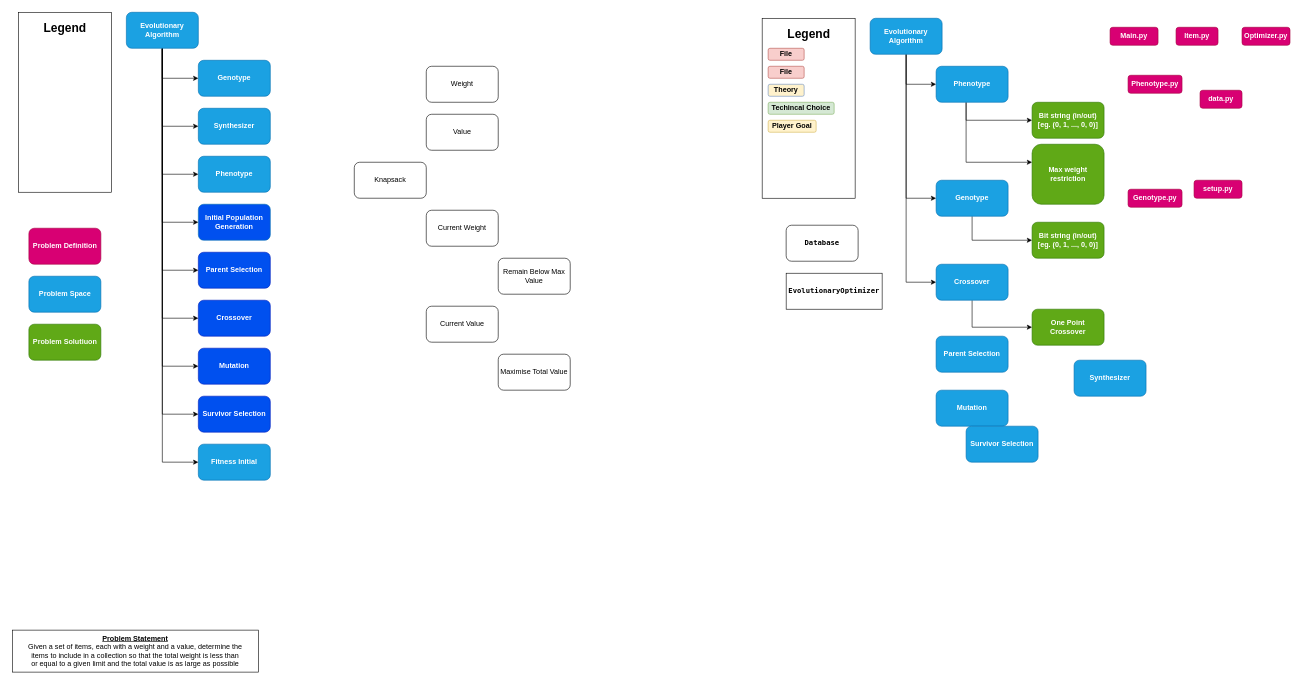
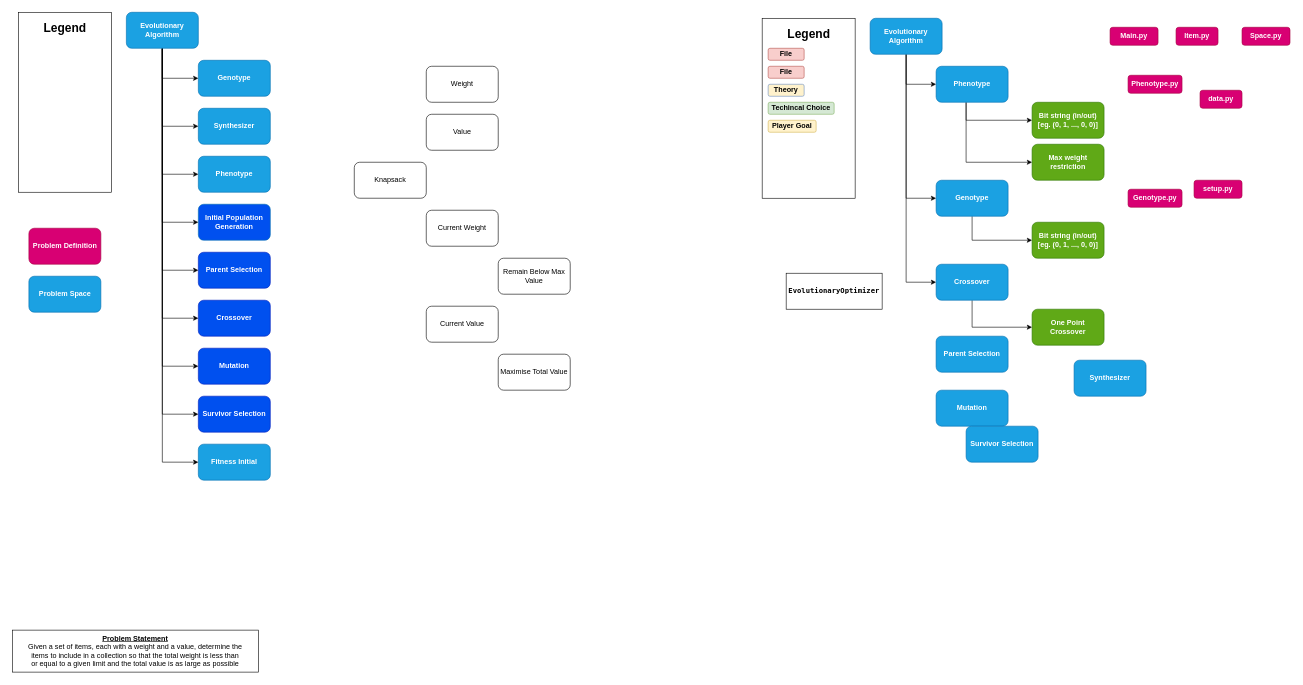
  <mxCell id="0" />
  <mxCell id="1" parent="0" />
  <mxCell id="2" value="" style="whiteSpace=wrap;html=1;fontFamily=Helvetica;fontSize=12;fontStyle=1" parent="1" vertex="1"><mxGeometry x="1270" y="30" width="155" height="300" as="geometry" /></mxCell>
  <mxCell id="3" style="edgeStyle=orthogonalEdgeStyle;rounded=0;orthogonalLoop=1;jettySize=auto;html=1;fontFamily=Helvetica;align=center;fontStyle=1;fontSize=12;" parent="1" source="6" target="9" edge="1"><mxGeometry relative="1" as="geometry"><Array as="points"><mxPoint x="1510" y="140" /></Array></mxGeometry></mxCell>
  <mxCell id="4" style="edgeStyle=orthogonalEdgeStyle;rounded=0;orthogonalLoop=1;jettySize=auto;html=1;fontFamily=Helvetica;align=center;fontStyle=1;fontSize=12;" parent="1" source="6" target="13" edge="1"><mxGeometry relative="1" as="geometry"><Array as="points"><mxPoint x="1510" y="330" /></Array></mxGeometry></mxCell>
  <mxCell id="5" style="edgeStyle=orthogonalEdgeStyle;rounded=0;orthogonalLoop=1;jettySize=auto;html=1;fontFamily=Helvetica;align=center;fontStyle=1;fontSize=12;" parent="1" source="6" target="16" edge="1"><mxGeometry relative="1" as="geometry"><Array as="points"><mxPoint x="1510" y="470" /></Array></mxGeometry></mxCell>
  <mxCell id="6" value="Evolutionary Algorithm" style="rounded=1;whiteSpace=wrap;html=1;fontFamily=Helvetica;align=center;fontStyle=1;fontSize=12;fillColor=#1ba1e2;strokeColor=#006EAF;fontColor=#ffffff;" parent="1" vertex="1"><mxGeometry x="1450" y="30" width="120" height="60" as="geometry" /></mxCell>
  <mxCell id="7" style="edgeStyle=orthogonalEdgeStyle;rounded=0;orthogonalLoop=1;jettySize=auto;html=1;fontFamily=Helvetica;align=center;fontStyle=1;fontSize=12;" parent="1" source="9" target="10" edge="1"><mxGeometry relative="1" as="geometry"><Array as="points"><mxPoint x="1610" y="200" /></Array></mxGeometry></mxCell>
  <mxCell id="8" style="edgeStyle=orthogonalEdgeStyle;rounded=0;orthogonalLoop=1;jettySize=auto;html=1;fontFamily=Helvetica;align=center;fontStyle=1;fontSize=12;" parent="1" source="9" target="11" edge="1"><mxGeometry relative="1" as="geometry"><Array as="points"><mxPoint x="1610" y="270" /></Array></mxGeometry></mxCell>
  <mxCell id="9" value="Phenotype" style="rounded=1;whiteSpace=wrap;html=1;fontFamily=Helvetica;align=center;fontStyle=1;fontSize=12;fillColor=#1ba1e2;strokeColor=#006EAF;fontColor=#ffffff;" parent="1" vertex="1"><mxGeometry x="1560" y="110" width="120" height="60" as="geometry" /></mxCell>
  <mxCell id="10" value="&lt;div style=&quot;font-size: 12px;&quot;&gt;Bit string (in/out)&lt;br style=&quot;font-size: 12px;&quot;&gt;&lt;/div&gt;&lt;div style=&quot;font-size: 12px;&quot;&gt;[eg. (0, 1, ..., 0, 0)]&lt;br style=&quot;font-size: 12px;&quot;&gt;&lt;/div&gt;" style="rounded=1;whiteSpace=wrap;html=1;fontFamily=Helvetica;align=center;fontStyle=1;fontSize=12;fillColor=#60a917;strokeColor=#2D7600;fontColor=#ffffff;" parent="1" vertex="1"><mxGeometry x="1720" y="170" width="120" height="60" as="geometry" /></mxCell>
- <mxCell id="11" value="Max weight restriction" style="rounded=1;whiteSpace=wrap;html=1;fontFamily=Helvetica;align=center;fontStyle=1;fontSize=12;fillColor=#60a917;strokeColor=#2D7600;fontColor=#ffffff;" parent="1" vertex="1"><mxGeometry x="1720" y="240" width="120" height="100" as="geometry" /></mxCell>
+ <mxCell id="11" value="Max weight restriction" style="rounded=1;whiteSpace=wrap;html=1;fontFamily=Helvetica;align=center;fontStyle=1;fontSize=12;fillColor=#60a917;strokeColor=#2D7600;fontColor=#ffffff;" parent="1" vertex="1"><mxGeometry x="1720" y="240" width="120" height="60" as="geometry" /></mxCell>
  <mxCell id="12" style="edgeStyle=orthogonalEdgeStyle;rounded=0;orthogonalLoop=1;jettySize=auto;html=1;fontFamily=Helvetica;align=center;fontStyle=1;fontSize=12;" parent="1" source="13" target="14" edge="1"><mxGeometry relative="1" as="geometry"><Array as="points"><mxPoint x="1620" y="400" /></Array></mxGeometry></mxCell>
  <mxCell id="13" value="Genotype" style="rounded=1;whiteSpace=wrap;html=1;fontFamily=Helvetica;align=center;fontStyle=1;fontSize=12;fillColor=#1ba1e2;strokeColor=#006EAF;fontColor=#ffffff;" parent="1" vertex="1"><mxGeometry x="1560" y="300" width="120" height="60" as="geometry" /></mxCell>
  <mxCell id="14" value="&lt;div style=&quot;font-size: 12px;&quot;&gt;Bit string (in/out)&lt;br style=&quot;font-size: 12px;&quot;&gt;&lt;/div&gt;&lt;div style=&quot;font-size: 12px;&quot;&gt;[eg. (0, 1, ..., 0, 0)]&lt;br style=&quot;font-size: 12px;&quot;&gt;&lt;/div&gt;" style="rounded=1;whiteSpace=wrap;html=1;fontFamily=Helvetica;align=center;fontStyle=1;fontSize=12;fillColor=#60a917;strokeColor=#2D7600;fontColor=#ffffff;" parent="1" vertex="1"><mxGeometry x="1720" y="370" width="120" height="60" as="geometry" /></mxCell>
  <mxCell id="15" style="edgeStyle=orthogonalEdgeStyle;rounded=0;orthogonalLoop=1;jettySize=auto;html=1;entryX=0;entryY=0.5;entryDx=0;entryDy=0;fontFamily=Helvetica;align=center;fontStyle=1;fontSize=12;" parent="1" source="16" target="17" edge="1"><mxGeometry relative="1" as="geometry"><Array as="points"><mxPoint x="1620" y="545" /></Array></mxGeometry></mxCell>
  <mxCell id="16" value="Crossover" style="rounded=1;whiteSpace=wrap;html=1;fontFamily=Helvetica;align=center;fontStyle=1;fontSize=12;fillColor=#1ba1e2;strokeColor=#006EAF;fontColor=#ffffff;" parent="1" vertex="1"><mxGeometry x="1560" y="440" width="120" height="60" as="geometry" /></mxCell>
  <mxCell id="17" value="One Point Crossover" style="rounded=1;whiteSpace=wrap;html=1;fontFamily=Helvetica;align=center;fontStyle=1;fontSize=12;fillColor=#60a917;strokeColor=#2D7600;fontColor=#ffffff;" parent="1" vertex="1"><mxGeometry x="1720" y="515" width="120" height="60" as="geometry" /></mxCell>
- <mxCell id="18" value="&lt;code class=&quot;docutils literal notranslate&quot;&gt;&lt;span class=&quot;pre&quot;&gt;Database&lt;/span&gt;&lt;/code&gt;" style="rounded=1;whiteSpace=wrap;html=1;fontFamily=Helvetica;fontSize=12;fontStyle=1" parent="1" vertex="1"><mxGeometry x="1310" y="375" width="120" height="60" as="geometry" /></mxCell>
  <mxCell id="19" value="&lt;code class=&quot;docutils literal notranslate&quot;&gt;&lt;span class=&quot;pre&quot;&gt;EvolutionaryOptimizer&lt;/span&gt;&lt;/code&gt;" style="whiteSpace=wrap;html=1;fontFamily=Helvetica;fontSize=12;fontStyle=1;rounded=0;" parent="1" vertex="1"><mxGeometry x="1310" y="455" width="160" height="60" as="geometry" /></mxCell>
  <mxCell id="20" value="Item.py" style="rounded=1;whiteSpace=wrap;html=1;fontFamily=Helvetica;fontSize=12;fillColor=#d80073;strokeColor=#A50040;fontStyle=1;fontColor=#ffffff;" parent="1" vertex="1"><mxGeometry x="1960" y="45" width="70" height="30" as="geometry" /></mxCell>
  <mxCell id="21" value="Phenotype.py" style="rounded=1;whiteSpace=wrap;html=1;fontFamily=Helvetica;fontSize=12;fillColor=#d80073;strokeColor=#A50040;fontStyle=1;fontColor=#ffffff;" parent="1" vertex="1"><mxGeometry x="1880" y="125" width="90" height="30" as="geometry" /></mxCell>
  <mxCell id="22" value="&lt;div&gt;Genotype.py&lt;/div&gt;" style="rounded=1;whiteSpace=wrap;html=1;fontFamily=Helvetica;fontSize=12;fillColor=#d80073;strokeColor=#A50040;fontStyle=1;fontColor=#ffffff;" parent="1" vertex="1"><mxGeometry x="1880" y="315" width="90" height="30" as="geometry" /></mxCell>
  <mxCell id="23" value="Main.py" style="rounded=1;whiteSpace=wrap;html=1;fontFamily=Helvetica;fontSize=12;fillColor=#d80073;strokeColor=#A50040;fontStyle=1;fontColor=#ffffff;" parent="1" vertex="1"><mxGeometry x="1850" y="45" width="80" height="30" as="geometry" /></mxCell>
- <mxCell id="24" value="Optimizer.py" style="rounded=1;whiteSpace=wrap;html=1;fontFamily=Helvetica;fontSize=12;fillColor=#d80073;strokeColor=#A50040;fontStyle=1;fontColor=#ffffff;" parent="1" vertex="1"><mxGeometry x="2070" y="45" width="80" height="30" as="geometry" /></mxCell>
+ <mxCell id="24" value="Space.py" style="rounded=1;whiteSpace=wrap;html=1;fontFamily=Helvetica;fontSize=12;fillColor=#d80073;strokeColor=#A50040;fontStyle=1;fontColor=#ffffff;" parent="1" vertex="1"><mxGeometry x="2070" y="45" width="80" height="30" as="geometry" /></mxCell>
  <mxCell id="25" value="File " style="rounded=1;whiteSpace=wrap;html=1;fontFamily=Helvetica;fontSize=12;fillColor=#f8cecc;strokeColor=#b85450;fontStyle=1" parent="1" vertex="1"><mxGeometry x="1280" y="80" width="60" height="20" as="geometry" /></mxCell>
  <mxCell id="26" value="&lt;span style=&quot;font-size: 20px;&quot;&gt;Legend&lt;/span&gt;" style="text;html=1;strokeColor=none;fillColor=none;align=center;verticalAlign=middle;whiteSpace=wrap;rounded=0;fontFamily=Helvetica;fontSize=20;fontStyle=1" parent="1" vertex="1"><mxGeometry x="1317.5" y="40" width="60" height="30" as="geometry" /></mxCell>
  <mxCell id="27" value="&lt;font style=&quot;font-size: 12px;&quot;&gt;Theory&lt;/font&gt;" style="rounded=1;whiteSpace=wrap;html=1;fontFamily=Helvetica;fontSize=11;fillColor=#fff2cc;strokeColor=#6c8ebf;fontStyle=1;" parent="1" vertex="1"><mxGeometry x="1280" y="140" width="60" height="20" as="geometry" /></mxCell>
  <mxCell id="28" value="Techincal Choice" style="rounded=1;whiteSpace=wrap;html=1;fontFamily=Helvetica;fontSize=12;fillColor=#d5e8d4;strokeColor=#82b366;fontStyle=1" parent="1" vertex="1"><mxGeometry x="1280" y="170" width="110" height="20" as="geometry" /></mxCell>
  <mxCell id="29" value="Player Goal" style="rounded=1;whiteSpace=wrap;html=1;fontFamily=Helvetica;fontSize=12;fillColor=#fff2cc;strokeColor=#d6b656;fontStyle=1" parent="1" vertex="1"><mxGeometry x="1280" y="200" width="80" height="20" as="geometry" /></mxCell>
  <mxCell id="30" value="data.py" style="rounded=1;whiteSpace=wrap;html=1;fontFamily=Helvetica;fontSize=12;fillColor=#d80073;strokeColor=#A50040;fontStyle=1;fontColor=#ffffff;" parent="1" vertex="1"><mxGeometry x="2000" y="150" width="70" height="30" as="geometry" /></mxCell>
  <mxCell id="31" value="setup.py" style="rounded=1;whiteSpace=wrap;html=1;fontFamily=Helvetica;fontSize=12;fillColor=#d80073;strokeColor=#A50040;fontStyle=1;fontColor=#ffffff;" parent="1" vertex="1"><mxGeometry x="1990" y="300" width="80" height="30" as="geometry" /></mxCell>
  <mxCell id="32" value="File " style="rounded=1;whiteSpace=wrap;html=1;fontFamily=Helvetica;fontSize=12;fillColor=#f8cecc;strokeColor=#b85450;fontStyle=1" parent="1" vertex="1"><mxGeometry x="1280" y="110" width="60" height="20" as="geometry" /></mxCell>
  <mxCell id="33" value="Parent Selection" style="rounded=1;whiteSpace=wrap;html=1;fillColor=#1ba1e2;strokeColor=#006EAF;fontStyle=1;fontColor=#ffffff;" parent="1" vertex="1"><mxGeometry x="1560" y="560" width="120" height="60" as="geometry" /></mxCell>
  <mxCell id="34" value="Mutation" style="rounded=1;whiteSpace=wrap;html=1;fillColor=#1ba1e2;strokeColor=#006EAF;fontStyle=1;fontColor=#ffffff;" parent="1" vertex="1"><mxGeometry x="1560" y="650" width="120" height="60" as="geometry" /></mxCell>
  <mxCell id="35" value="Survivor Selection" style="rounded=1;whiteSpace=wrap;html=1;fillColor=#1ba1e2;strokeColor=#006EAF;fontStyle=1;fontColor=#ffffff;" parent="1" vertex="1"><mxGeometry x="1610" y="710" width="120" height="60" as="geometry" /></mxCell>
  <mxCell id="36" value="Synthesizer" style="rounded=1;whiteSpace=wrap;html=1;fillColor=#1ba1e2;strokeColor=#006EAF;fontStyle=1;fontColor=#ffffff;" parent="1" vertex="1"><mxGeometry x="1790" y="600" width="120" height="60" as="geometry" /></mxCell>
  <mxCell id="37" value="" style="whiteSpace=wrap;html=1;fontFamily=Helvetica;fontSize=12;fontStyle=1" vertex="1" parent="1"><mxGeometry x="30" y="20" width="155" height="300" as="geometry" /></mxCell>
  <mxCell id="38" style="edgeStyle=orthogonalEdgeStyle;rounded=0;orthogonalLoop=1;jettySize=auto;html=1;fontFamily=Helvetica;align=center;fontStyle=1;fontSize=12;" edge="1" parent="1" source="47" target="49"><mxGeometry relative="1" as="geometry"><Array as="points"><mxPoint x="270" y="130" /></Array></mxGeometry></mxCell>
  <mxCell id="39" style="edgeStyle=orthogonalEdgeStyle;rounded=0;orthogonalLoop=1;jettySize=auto;html=1;entryX=0;entryY=0.5;entryDx=0;entryDy=0;fontStyle=1" edge="1" parent="1" source="47" target="55"><mxGeometry relative="1" as="geometry" /></mxCell>
  <mxCell id="40" style="edgeStyle=orthogonalEdgeStyle;rounded=0;orthogonalLoop=1;jettySize=auto;html=1;entryX=0;entryY=0.5;entryDx=0;entryDy=0;fontStyle=1" edge="1" parent="1" source="47" target="48"><mxGeometry relative="1" as="geometry" /></mxCell>
  <mxCell id="41" style="edgeStyle=orthogonalEdgeStyle;rounded=0;orthogonalLoop=1;jettySize=auto;html=1;entryX=0;entryY=0.5;entryDx=0;entryDy=0;fontStyle=1" edge="1" parent="1" source="47" target="56"><mxGeometry relative="1" as="geometry" /></mxCell>
  <mxCell id="42" style="edgeStyle=orthogonalEdgeStyle;rounded=0;orthogonalLoop=1;jettySize=auto;html=1;entryX=0;entryY=0.5;entryDx=0;entryDy=0;fontStyle=1" edge="1" parent="1" source="47" target="52"><mxGeometry relative="1" as="geometry" /></mxCell>
  <mxCell id="43" style="edgeStyle=orthogonalEdgeStyle;rounded=0;orthogonalLoop=1;jettySize=auto;html=1;entryX=0;entryY=0.5;entryDx=0;entryDy=0;fontStyle=1" edge="1" parent="1" source="47" target="50"><mxGeometry relative="1" as="geometry" /></mxCell>
  <mxCell id="44" style="edgeStyle=orthogonalEdgeStyle;rounded=0;orthogonalLoop=1;jettySize=auto;html=1;entryX=0;entryY=0.5;entryDx=0;entryDy=0;fontStyle=1" edge="1" parent="1" source="47" target="53"><mxGeometry relative="1" as="geometry" /></mxCell>
  <mxCell id="45" style="edgeStyle=orthogonalEdgeStyle;rounded=0;orthogonalLoop=1;jettySize=auto;html=1;entryX=0;entryY=0.5;entryDx=0;entryDy=0;fontStyle=1" edge="1" parent="1" source="47" target="54"><mxGeometry relative="1" as="geometry" /></mxCell>
  <mxCell id="46" style="edgeStyle=orthogonalEdgeStyle;rounded=0;orthogonalLoop=1;jettySize=auto;html=1;entryX=0;entryY=0.5;entryDx=0;entryDy=0;fontStyle=1" edge="1" parent="1" source="47" target="57"><mxGeometry relative="1" as="geometry" /></mxCell>
  <mxCell id="47" value="Evolutionary Algorithm" style="rounded=1;whiteSpace=wrap;html=1;fontFamily=Helvetica;align=center;fontStyle=1;fontSize=12;fillColor=#1ba1e2;strokeColor=#006EAF;fontColor=#ffffff;" vertex="1" parent="1"><mxGeometry x="210" y="20" width="120" height="60" as="geometry" /></mxCell>
  <mxCell id="48" value="Phenotype" style="rounded=1;whiteSpace=wrap;html=1;fontFamily=Helvetica;align=center;fontStyle=1;fontSize=12;fillColor=#1ba1e2;strokeColor=#006EAF;fontColor=#ffffff;" vertex="1" parent="1"><mxGeometry x="330" y="260" width="120" height="60" as="geometry" /></mxCell>
  <mxCell id="49" value="Genotype" style="rounded=1;whiteSpace=wrap;html=1;fontFamily=Helvetica;align=center;fontStyle=1;fontSize=12;fillColor=#1ba1e2;strokeColor=#006EAF;fontColor=#ffffff;" vertex="1" parent="1"><mxGeometry x="330" y="100" width="120" height="60" as="geometry" /></mxCell>
  <mxCell id="50" value="Crossover" style="rounded=1;whiteSpace=wrap;html=1;fontFamily=Helvetica;align=center;fontStyle=1;fontSize=12;fillColor=#0050ef;strokeColor=#001DBC;fontColor=#ffffff;" vertex="1" parent="1"><mxGeometry x="330" y="500" width="120" height="60" as="geometry" /></mxCell>
  <mxCell id="51" value="&lt;span style=&quot;font-size: 20px;&quot;&gt;Legend&lt;/span&gt;" style="text;html=1;strokeColor=none;fillColor=none;align=center;verticalAlign=middle;whiteSpace=wrap;rounded=0;fontFamily=Helvetica;fontSize=20;fontStyle=1" vertex="1" parent="1"><mxGeometry x="77.5" y="30" width="60" height="30" as="geometry" /></mxCell>
  <mxCell id="52" value="Parent Selection" style="rounded=1;whiteSpace=wrap;html=1;fillColor=#0050ef;strokeColor=#001DBC;fontStyle=1;fontColor=#ffffff;" vertex="1" parent="1"><mxGeometry x="330" y="420" width="120" height="60" as="geometry" /></mxCell>
  <mxCell id="53" value="Mutation" style="rounded=1;whiteSpace=wrap;html=1;fillColor=#0050ef;strokeColor=#001DBC;fontStyle=1;fontColor=#ffffff;" vertex="1" parent="1"><mxGeometry x="330" y="580" width="120" height="60" as="geometry" /></mxCell>
  <mxCell id="54" value="Survivor Selection" style="rounded=1;whiteSpace=wrap;html=1;fillColor=#0050ef;strokeColor=#001DBC;fontStyle=1;fontColor=#ffffff;" vertex="1" parent="1"><mxGeometry x="330" y="660" width="120" height="60" as="geometry" /></mxCell>
  <mxCell id="55" value="Synthesizer" style="rounded=1;whiteSpace=wrap;html=1;fillColor=#1ba1e2;strokeColor=#006EAF;fontStyle=1;fontColor=#ffffff;" vertex="1" parent="1"><mxGeometry x="330" y="180" width="120" height="60" as="geometry" /></mxCell>
  <mxCell id="56" value="Initial Population Generation" style="rounded=1;whiteSpace=wrap;html=1;fillColor=#0050ef;strokeColor=#006EAF;fontStyle=1;fontColor=#ffffff;" vertex="1" parent="1"><mxGeometry x="330" y="340" width="120" height="60" as="geometry" /></mxCell>
  <mxCell id="57" value="Fitness Initial" style="rounded=1;whiteSpace=wrap;html=1;fillColor=#1ba1e2;strokeColor=#006EAF;fontStyle=1;fontColor=#ffffff;" vertex="1" parent="1"><mxGeometry x="330" y="740" width="120" height="60" as="geometry" /></mxCell>
- <mxCell id="58" value="Problem Solutiuon" style="rounded=1;whiteSpace=wrap;html=1;fillColor=#60a917;strokeColor=#2D7600;fontColor=#ffffff;fontStyle=1" vertex="1" parent="1"><mxGeometry x="47.5" y="540" width="120" height="60" as="geometry" /></mxCell>
  <mxCell id="59" value="Problem Space" style="rounded=1;whiteSpace=wrap;html=1;fillColor=#1ba1e2;fontColor=#ffffff;strokeColor=#006EAF;fontStyle=1" vertex="1" parent="1"><mxGeometry x="47.5" y="460" width="120" height="60" as="geometry" /></mxCell>
  <mxCell id="60" value="Problem Definition" style="rounded=1;whiteSpace=wrap;html=1;fillColor=#d80073;strokeColor=#A50040;fontColor=#ffffff;fontStyle=1" vertex="1" parent="1"><mxGeometry x="47.5" y="380" width="120" height="60" as="geometry" /></mxCell>
  <mxCell id="61" value="Weight" style="rounded=1;whiteSpace=wrap;html=1;" vertex="1" parent="1"><mxGeometry x="710" y="110" width="120" height="60" as="geometry" /></mxCell>
  <mxCell id="62" value="Value" style="rounded=1;whiteSpace=wrap;html=1;" vertex="1" parent="1"><mxGeometry x="710" y="190" width="120" height="60" as="geometry" /></mxCell>
  <mxCell id="63" value="Knapsack" style="rounded=1;whiteSpace=wrap;html=1;" vertex="1" parent="1"><mxGeometry x="590" y="270" width="120" height="60" as="geometry" /></mxCell>
  <mxCell id="64" value="Current Weight" style="rounded=1;whiteSpace=wrap;html=1;" vertex="1" parent="1"><mxGeometry x="710" y="350" width="120" height="60" as="geometry" /></mxCell>
  <mxCell id="65" value="Current Value" style="rounded=1;whiteSpace=wrap;html=1;" vertex="1" parent="1"><mxGeometry x="710" y="510" width="120" height="60" as="geometry" /></mxCell>
  <mxCell id="66" value="Maximise Total Value" style="rounded=1;whiteSpace=wrap;html=1;" vertex="1" parent="1"><mxGeometry y="590" width="120" height="60" as="geometry" x="830" /></mxCell>
  <mxCell id="67" value="Remain Below Max Value" style="rounded=1;whiteSpace=wrap;html=1;" vertex="1" parent="1"><mxGeometry y="430" width="120" height="60" as="geometry" x="830" /></mxCell>
  <mxCell id="68" value="&lt;b&gt;&lt;u&gt;Problem Statement&lt;/u&gt;&lt;/b&gt;&lt;br&gt;Given a set of items, each with a weight and a value, determine the &lt;br&gt;items to include in a collection so that the total weight is less than &lt;br&gt;or equal to a given limit and the total value is as large as possible" style="whiteSpace=wrap;html=1;" vertex="1" parent="1"><mxGeometry x="20" y="1050" width="410" height="70" as="geometry" /></mxCell>
